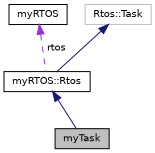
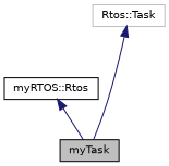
  digraph {
    node [color=black fillcolor=white fontname=Helvetica fontsize=10 shape=record style=filled]
    edge [color=midnightblue dir=back fontname=Helvetica fontsize=10 labelfontname=Helvetica labelfontsize=10 style=solid]
    n1 [fillcolor=grey75 fontcolor=black height=0.2 label=myTask width=0.4]
    n2 [height=0.2 label="myRTOS::Rtos" width=0.4]
-   n3 [height=0.2 label=myRTOS width=0.4]
    n4 [color=grey75 height=0.2 label="Rtos::Task" width=0.4]
    n2 -> n1
-   n3 -> n2 [color=darkorchid3 label=" rtos" style=dashed]
-   n4 -> n2
+   n4 -> n1
  }
